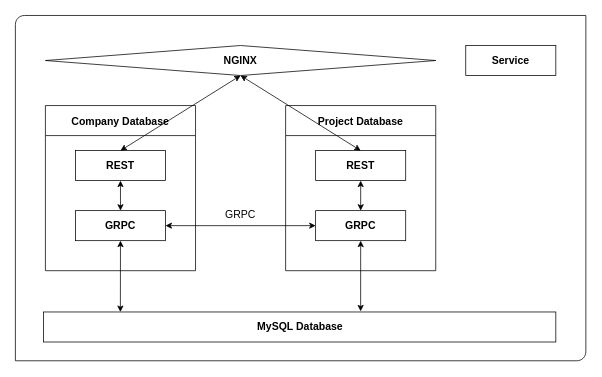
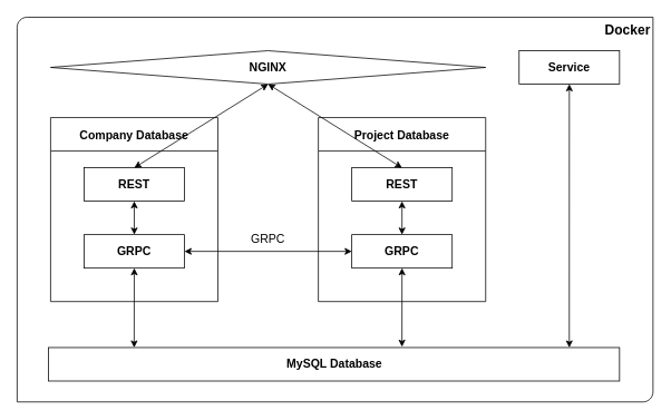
  <mxCell id="0" />
  <mxCell id="1" parent="0" />
  <mxCell id="2" value="" style="verticalLabelPosition=bottom;verticalAlign=top;html=1;shape=mxgraph.basic.diag_round_rect;dx=6;" vertex="1" parent="1"><mxGeometry x="20" y="20" width="760" height="460" as="geometry" /></mxCell>
  <mxCell id="3" value="NGINX" style="rhombus;whiteSpace=wrap;html=1;fontSize=14;fontStyle=1;strokeWidth=1;" vertex="1" parent="1"><mxGeometry x="60" y="60" width="520" height="40" as="geometry" /></mxCell>
  <mxCell id="4" value="Service" style="rounded=0;whiteSpace=wrap;html=1;fontSize=14;fontStyle=1;strokeWidth=1;" vertex="1" parent="1"><mxGeometry x="620" y="60" width="120" height="40" as="geometry" /></mxCell>
  <mxCell id="5" value="MySQL Database" style="rounded=0;whiteSpace=wrap;html=1;fontSize=14;fontStyle=1;strokeWidth=1;" vertex="1" parent="1"><mxGeometry x="57.5" y="415" width="682.5" height="40" as="geometry" /></mxCell>
+ <mxCell id="6" value="Docker" style="text;html=1;strokeColor=none;fillColor=none;align=center;verticalAlign=middle;whiteSpace=wrap;rounded=0;fontSize=16;fontStyle=1" vertex="1" parent="1"><mxGeometry x="720" y="20" width="60" height="30" as="geometry" /></mxCell>
  <mxCell id="7" value="Company Database" style="swimlane;fontSize=14;startSize=40;strokeWidth=1;" vertex="1" parent="1"><mxGeometry x="60" y="140" width="200" height="220" as="geometry" /></mxCell>
  <mxCell id="8" value="REST" style="rounded=0;whiteSpace=wrap;html=1;fontSize=14;fontStyle=1;strokeWidth=1;" vertex="1" parent="7"><mxGeometry x="40" y="60" width="120" height="40" as="geometry" /></mxCell>
  <mxCell id="9" value="GRPC" style="rounded=0;whiteSpace=wrap;html=1;fontSize=14;fontStyle=1;strokeWidth=1;" vertex="1" parent="7"><mxGeometry x="40" y="140" width="120" height="40" as="geometry" /></mxCell>
  <mxCell id="10" value="" style="endArrow=classic;startArrow=classic;html=1;rounded=0;fontSize=14;strokeWidth=1;entryX=0.5;entryY=1;entryDx=0;entryDy=0;exitX=0.5;exitY=0;exitDx=0;exitDy=0;" edge="1" parent="7" source="9" target="8"><mxGeometry width="50" height="50" relative="1" as="geometry"><mxPoint x="230" y="230" as="sourcePoint" /><mxPoint x="280" y="180" as="targetPoint" /></mxGeometry></mxCell>
  <mxCell id="11" value="Project Database" style="swimlane;fontSize=14;startSize=40;align=center;strokeWidth=1;" vertex="1" parent="1"><mxGeometry x="380" y="140" width="200" height="220" as="geometry" /></mxCell>
  <mxCell id="12" value="GRPC" style="rounded=0;whiteSpace=wrap;html=1;fontSize=14;fontStyle=1;strokeWidth=1;" vertex="1" parent="11"><mxGeometry x="40" y="140" width="120" height="40" as="geometry" /></mxCell>
  <mxCell id="13" value="REST" style="rounded=0;whiteSpace=wrap;html=1;fontSize=14;fontStyle=1;strokeWidth=1;" vertex="1" parent="11"><mxGeometry x="40" y="60" width="120" height="40" as="geometry" /></mxCell>
  <mxCell id="14" value="" style="endArrow=classic;startArrow=classic;html=1;rounded=0;fontSize=14;strokeWidth=1;entryX=0.5;entryY=1;entryDx=0;entryDy=0;exitX=0.5;exitY=0;exitDx=0;exitDy=0;" edge="1" parent="11" source="12" target="13"><mxGeometry width="50" height="50" relative="1" as="geometry"><mxPoint x="-80" y="220" as="sourcePoint" /><mxPoint x="-30" y="170" as="targetPoint" /></mxGeometry></mxCell>
  <mxCell id="15" value="" style="endArrow=classic;startArrow=classic;html=1;rounded=0;fontSize=14;entryX=0;entryY=0.5;entryDx=0;entryDy=0;exitX=1;exitY=0.5;exitDx=0;exitDy=0;strokeWidth=1;" edge="1" parent="1" source="9" target="12"><mxGeometry width="50" height="50" relative="1" as="geometry"><mxPoint x="290" y="390" as="sourcePoint" /><mxPoint x="340" y="340" as="targetPoint" /></mxGeometry></mxCell>
  <mxCell id="16" value="GRPC" style="text;html=1;strokeColor=none;fillColor=none;align=center;verticalAlign=middle;whiteSpace=wrap;rounded=0;fontSize=14;strokeWidth=1;" vertex="1" parent="1"><mxGeometry x="290" y="270" width="60" height="30" as="geometry" /></mxCell>
  <mxCell id="17" value="" style="endArrow=classic;startArrow=classic;html=1;rounded=0;fontSize=14;strokeWidth=1;entryX=0.5;entryY=1;entryDx=0;entryDy=0;exitX=0.15;exitY=0;exitDx=0;exitDy=0;exitPerimeter=0;" edge="1" parent="1" source="5" target="9"><mxGeometry width="50" height="50" relative="1" as="geometry"><mxPoint x="300" y="380" as="sourcePoint" /><mxPoint x="350" y="330" as="targetPoint" /></mxGeometry></mxCell>
  <mxCell id="18" value="" style="endArrow=classic;startArrow=classic;html=1;rounded=0;fontSize=14;strokeWidth=1;entryX=0.5;entryY=1;entryDx=0;entryDy=0;exitX=0.619;exitY=-0.021;exitDx=0;exitDy=0;exitPerimeter=0;" edge="1" parent="1" source="5" target="12"><mxGeometry width="50" height="50" relative="1" as="geometry"><mxPoint x="169.875" y="410" as="sourcePoint" /><mxPoint x="170" y="330" as="targetPoint" /></mxGeometry></mxCell>
  <mxCell id="19" value="" style="endArrow=classic;startArrow=classic;html=1;rounded=0;fontSize=14;strokeWidth=1;exitX=0.5;exitY=1;exitDx=0;exitDy=0;entryX=0.5;entryY=0;entryDx=0;entryDy=0;" edge="1" parent="1" source="3" target="13"><mxGeometry width="50" height="50" relative="1" as="geometry"><mxPoint x="489.967" y="409.16" as="sourcePoint" /><mxPoint x="481" y="160" as="targetPoint" /></mxGeometry></mxCell>
  <mxCell id="20" value="" style="endArrow=classic;startArrow=classic;html=1;rounded=0;fontSize=14;strokeWidth=1;entryX=0.5;entryY=1;entryDx=0;entryDy=0;exitX=0.5;exitY=0;exitDx=0;exitDy=0;" edge="1" parent="1" source="8" target="3"><mxGeometry width="50" height="50" relative="1" as="geometry"><mxPoint x="250" y="180" as="sourcePoint" /><mxPoint x="300" y="130" as="targetPoint" /></mxGeometry></mxCell>
+ <mxCell id="21" value="" style="endArrow=classic;startArrow=classic;html=1;rounded=0;fontSize=14;strokeWidth=1;entryX=0.5;entryY=1;entryDx=0;entryDy=0;exitX=0.912;exitY=0;exitDx=0;exitDy=0;exitPerimeter=0;" edge="1" parent="1" source="5" target="4"><mxGeometry width="50" height="50" relative="1" as="geometry"><mxPoint x="630" y="250" as="sourcePoint" /><mxPoint x="680" y="200" as="targetPoint" /></mxGeometry></mxCell>
